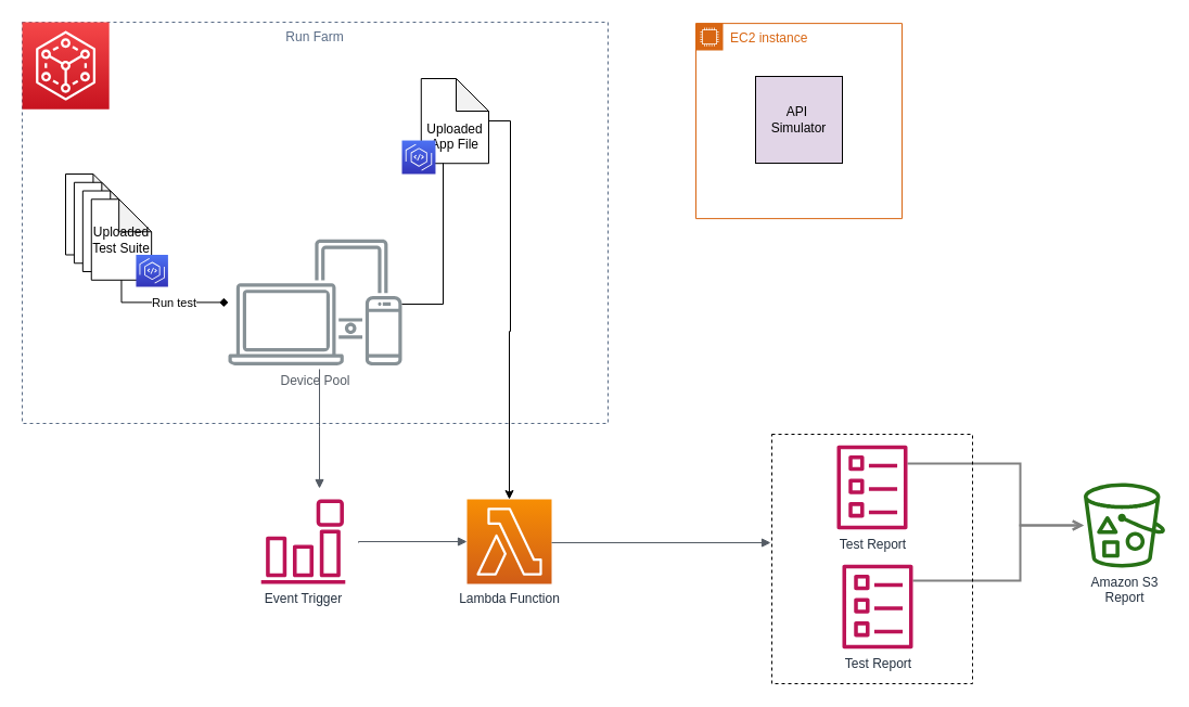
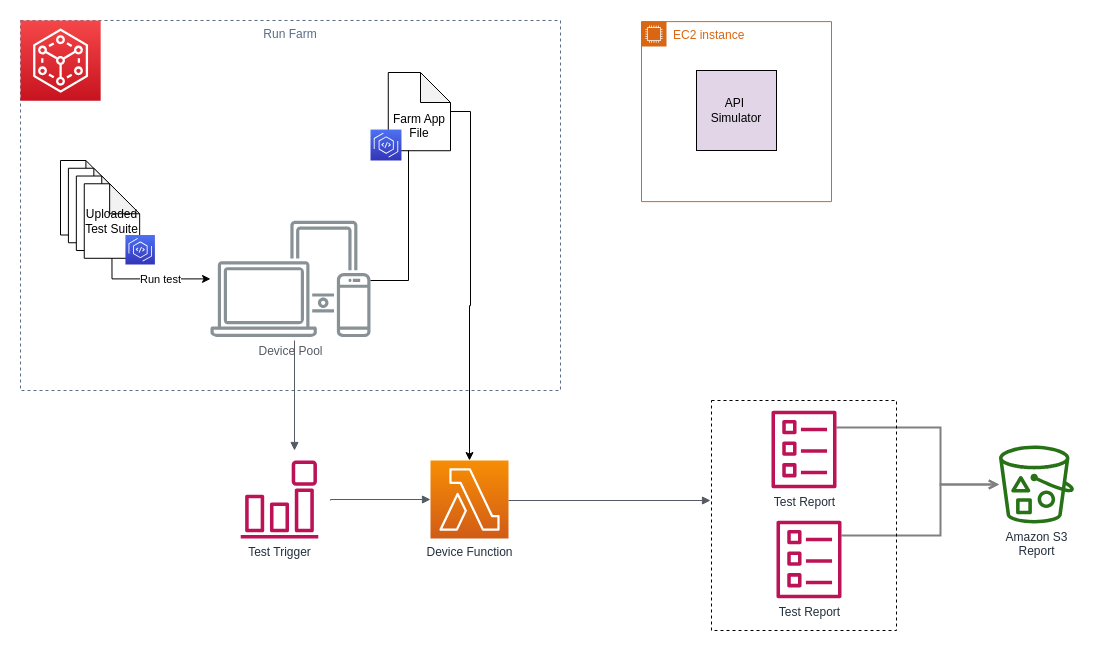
  <mxCell id="0" />
  <mxCell id="1" parent="0" />
  <mxCell id="2" value="Run Farm" style="fillColor=none;strokeColor=#5A6C86;dashed=1;verticalAlign=top;fontStyle=0;fontColor=#5A6C86;" vertex="1" parent="1"><mxGeometry x="20" y="20" width="540" height="370.0" as="geometry" /></mxCell>
  <mxCell id="3" value="" style="group" vertex="1" connectable="0" parent="1"><mxGeometry x="20" y="20.01" width="540" height="370" as="geometry" /></mxCell>
  <mxCell id="4" value="" style="points=[[0,0,0],[0.25,0,0],[0.5,0,0],[0.75,0,0],[1,0,0],[0,1,0],[0.25,1,0],[0.5,1,0],[0.75,1,0],[1,1,0],[0,0.25,0],[0,0.5,0],[0,0.75,0],[1,0.25,0],[1,0.5,0],[1,0.75,0]];outlineConnect=0;fontColor=#232F3E;gradientColor=#F54749;gradientDirection=north;fillColor=#C7131F;strokeColor=#ffffff;dashed=0;verticalLabelPosition=bottom;verticalAlign=top;align=center;html=1;fontSize=12;fontStyle=0;aspect=fixed;shape=mxgraph.aws4.resourceIcon;resIcon=mxgraph.aws4.device_farm;" vertex="1" parent="3"><mxGeometry width="80.167" height="80.167" as="geometry" /></mxCell>
  <mxCell id="5" style="edgeStyle=orthogonalEdgeStyle;rounded=0;orthogonalLoop=1;jettySize=auto;html=1;startArrow=none;startFill=0;endArrow=open;endFill=0;strokeColor=#808080;strokeWidth=2;" parent="1" source="8" target="10" edge="1"><mxGeometry relative="1" as="geometry"><Array as="points"><mxPoint x="940" y="427" /><mxPoint x="940" y="484" /></Array></mxGeometry></mxCell>
  <mxCell id="6" style="edgeStyle=orthogonalEdgeStyle;rounded=0;orthogonalLoop=1;jettySize=auto;html=1;startArrow=none;startFill=0;endArrow=open;endFill=0;strokeColor=#808080;strokeWidth=2;" parent="1" source="9" target="10" edge="1"><mxGeometry relative="1" as="geometry"><Array as="points"><mxPoint x="940" y="535" /><mxPoint x="940" y="484" /></Array></mxGeometry></mxCell>
  <mxCell id="7" value="" style="rounded=0;whiteSpace=wrap;html=1;dashed=1;labelBackgroundColor=#ffffff;fillColor=none;gradientColor=none;" parent="1" vertex="1"><mxGeometry x="711" y="400" width="185" height="230" as="geometry" /></mxCell>
  <mxCell id="8" value="Test Report" style="outlineConnect=0;fontColor=#232F3E;gradientColor=none;fillColor=#BC1356;strokeColor=none;dashed=0;verticalLabelPosition=bottom;verticalAlign=top;align=center;html=1;fontSize=12;fontStyle=0;aspect=fixed;pointerEvents=1;shape=mxgraph.aws4.template;labelBackgroundColor=#ffffff;" parent="1" vertex="1"><mxGeometry x="771" y="410" width="65" height="78" as="geometry" /></mxCell>
  <mxCell id="9" value="Test Report" style="outlineConnect=0;fontColor=#232F3E;gradientColor=none;fillColor=#BC1356;strokeColor=none;dashed=0;verticalLabelPosition=bottom;verticalAlign=top;align=center;html=1;fontSize=12;fontStyle=0;aspect=fixed;pointerEvents=1;shape=mxgraph.aws4.template;labelBackgroundColor=#ffffff;" parent="1" vertex="1"><mxGeometry x="776" y="520" width="65" height="78" as="geometry" /></mxCell>
  <mxCell id="10" value="Amazon S3&lt;br&gt;Report&lt;br&gt;" style="outlineConnect=0;fontColor=#232F3E;gradientColor=none;fillColor=#277116;strokeColor=none;dashed=0;verticalLabelPosition=bottom;verticalAlign=top;align=center;html=1;fontSize=12;fontStyle=0;aspect=fixed;pointerEvents=1;shape=mxgraph.aws4.bucket_with_objects;labelBackgroundColor=#ffffff;" parent="1" vertex="1"><mxGeometry x="998.5" y="445" width="75" height="78" as="geometry" /></mxCell>
  <mxCell id="11" value="" style="group" vertex="1" connectable="0" parent="1"><mxGeometry x="370" y="72" width="80" height="88" as="geometry" /></mxCell>
- <mxCell id="12" value="&lt;br&gt;&lt;br&gt;Uploaded App File&lt;br&gt;" style="shape=note;whiteSpace=wrap;html=1;backgroundOutline=1;darkOpacity=0.05;" vertex="1" parent="11"><mxGeometry x="17.778" width="62.222" height="78.222" as="geometry" /></mxCell>
+ <mxCell id="12" value="&lt;br&gt;&lt;br&gt;Farm App File&lt;br&gt;" style="shape=note;whiteSpace=wrap;html=1;backgroundOutline=1;darkOpacity=0.05;" vertex="1" parent="11"><mxGeometry x="17.778" width="62.222" height="78.222" as="geometry" /></mxCell>
  <mxCell id="13" value="" style="points=[[0,0,0],[0.25,0,0],[0.5,0,0],[0.75,0,0],[1,0,0],[0,1,0],[0.25,1,0],[0.5,1,0],[0.75,1,0],[1,1,0],[0,0.25,0],[0,0.5,0],[0,0.75,0],[1,0.25,0],[1,0.5,0],[1,0.75,0]];outlineConnect=0;fontColor=#232F3E;gradientColor=#4D72F3;gradientDirection=north;fillColor=#3334B9;strokeColor=#ffffff;dashed=0;verticalLabelPosition=bottom;verticalAlign=top;align=center;html=1;fontSize=12;fontStyle=0;aspect=fixed;shape=mxgraph.aws4.resourceIcon;resIcon=mxgraph.aws4.codeartifact;" vertex="1" parent="11"><mxGeometry y="57.037" width="30.963" height="30.963" as="geometry" /></mxCell>
  <mxCell id="14" value="" style="group" vertex="1" connectable="0" parent="1"><mxGeometry x="60" y="160" width="95" height="104" as="geometry" /></mxCell>
  <mxCell id="15" value="" style="shape=note;whiteSpace=wrap;html=1;backgroundOutline=1;darkOpacity=0.05;" vertex="1" parent="14"><mxGeometry width="55.417" height="74.507" as="geometry" /></mxCell>
  <mxCell id="16" value="" style="shape=note;whiteSpace=wrap;html=1;backgroundOutline=1;darkOpacity=0.05;" vertex="1" parent="14"><mxGeometry x="7.917" y="7.761" width="55.417" height="74.507" as="geometry" /></mxCell>
  <mxCell id="17" value="" style="shape=note;whiteSpace=wrap;html=1;backgroundOutline=1;darkOpacity=0.05;" vertex="1" parent="14"><mxGeometry x="15.833" y="15.522" width="55.417" height="74.507" as="geometry" /></mxCell>
  <mxCell id="18" value="Uploaded&lt;br&gt;Test Suite" style="shape=note;whiteSpace=wrap;html=1;backgroundOutline=1;darkOpacity=0.05;" vertex="1" parent="14"><mxGeometry x="23.75" y="23.284" width="55.417" height="74.507" as="geometry" /></mxCell>
  <mxCell id="19" value="" style="points=[[0,0,0],[0.25,0,0],[0.5,0,0],[0.75,0,0],[1,0,0],[0,1,0],[0.25,1,0],[0.5,1,0],[0.75,1,0],[1,1,0],[0,0.25,0],[0,0.5,0],[0,0.75,0],[1,0.25,0],[1,0.5,0],[1,0.75,0]];outlineConnect=0;fontColor=#232F3E;gradientColor=#4D72F3;gradientDirection=north;fillColor=#3334B9;strokeColor=#ffffff;dashed=0;verticalLabelPosition=bottom;verticalAlign=top;align=center;html=1;fontSize=12;fontStyle=0;aspect=fixed;shape=mxgraph.aws4.resourceIcon;resIcon=mxgraph.aws4.codeartifact;" vertex="1" parent="14"><mxGeometry x="64.917" y="74.507" width="29.493" height="29.493" as="geometry" /></mxCell>
  <mxCell id="20" value="Device Pool" style="outlineConnect=0;gradientColor=none;fontColor=#545B64;strokeColor=none;fillColor=#879196;dashed=0;verticalLabelPosition=bottom;verticalAlign=top;align=center;html=1;fontSize=12;fontStyle=0;aspect=fixed;shape=mxgraph.aws4.illustration_devices;pointerEvents=1" vertex="1" parent="1"><mxGeometry x="210" y="220" width="160" height="116.8" as="geometry" /></mxCell>
- <mxCell id="21" style="edgeStyle=orthogonalEdgeStyle;rounded=0;orthogonalLoop=1;jettySize=auto;html=1;exitX=0.5;exitY=1;exitDx=0;exitDy=0;exitPerimeter=0;endArrow=diamond;" edge="1" parent="1" source="18" target="20"><mxGeometry relative="1" as="geometry" /></mxCell>
+ <mxCell id="21" style="edgeStyle=orthogonalEdgeStyle;rounded=0;orthogonalLoop=1;jettySize=auto;html=1;exitX=0.5;exitY=1;exitDx=0;exitDy=0;exitPerimeter=0;" edge="1" parent="1" source="18" target="20"><mxGeometry relative="1" as="geometry" /></mxCell>
  <mxCell id="22" value="Run test" style="edgeLabel;html=1;align=center;verticalAlign=middle;resizable=0;points=[];" vertex="1" connectable="0" parent="21"><mxGeometry x="0.16" relative="1" as="geometry"><mxPoint as="offset" /></mxGeometry></mxCell>
  <mxCell id="23" style="edgeStyle=orthogonalEdgeStyle;rounded=0;orthogonalLoop=1;jettySize=auto;html=1;entryX=0.325;entryY=0.997;entryDx=0;entryDy=0;entryPerimeter=0;endArrow=none;endFill=1;" edge="1" parent="1" source="20" target="12"><mxGeometry relative="1" as="geometry"><mxPoint x="417.998" y="160.001" as="sourcePoint" /><mxPoint x="516.54" y="180.61" as="targetPoint" /><Array as="points"><mxPoint x="408" y="280" /></Array></mxGeometry></mxCell>
  <mxCell id="24" value="EC2 instance" style="points=[[0,0],[0.25,0],[0.5,0],[0.75,0],[1,0],[1,0.25],[1,0.5],[1,0.75],[1,1],[0.75,1],[0.5,1],[0.25,1],[0,1],[0,0.75],[0,0.5],[0,0.25]];outlineConnect=0;gradientColor=none;html=1;whiteSpace=wrap;fontSize=12;fontStyle=0;shape=mxgraph.aws4.group;grIcon=mxgraph.aws4.group_ec2_instance_contents;strokeColor=#D86613;fillColor=none;verticalAlign=top;align=left;spacingLeft=30;fontColor=#D86613;dashed=0;" vertex="1" parent="1"><mxGeometry x="641" y="21.11" width="190" height="180" as="geometry" /></mxCell>
  <mxCell id="25" value="API&amp;nbsp;&lt;br&gt;Simulator" style="whiteSpace=wrap;html=1;aspect=fixed;fillColor=#e1d5e7;" vertex="1" parent="1"><mxGeometry x="696" y="70" width="80" height="80" as="geometry" /></mxCell>
- <mxCell id="26" value="Lambda Function" style="points=[[0,0,0],[0.25,0,0],[0.5,0,0],[0.75,0,0],[1,0,0],[0,1,0],[0.25,1,0],[0.5,1,0],[0.75,1,0],[1,1,0],[0,0.25,0],[0,0.5,0],[0,0.75,0],[1,0.25,0],[1,0.5,0],[1,0.75,0]];outlineConnect=0;fontColor=#232F3E;gradientColor=#F78E04;gradientDirection=north;fillColor=#D05C17;strokeColor=#ffffff;dashed=0;verticalLabelPosition=bottom;verticalAlign=top;align=center;html=1;fontSize=12;fontStyle=0;aspect=fixed;shape=mxgraph.aws4.resourceIcon;resIcon=mxgraph.aws4.lambda;" vertex="1" parent="1"><mxGeometry x="430" y="460" width="78" height="78" as="geometry" /></mxCell>
- <mxCell id="27" value="Event Trigger" style="outlineConnect=0;fontColor=#232F3E;gradientColor=none;fillColor=#BC1356;strokeColor=none;dashed=0;verticalLabelPosition=bottom;verticalAlign=top;align=center;html=1;fontSize=12;fontStyle=0;aspect=fixed;pointerEvents=1;shape=mxgraph.aws4.event_event_based;" vertex="1" parent="1"><mxGeometry x="240" y="460" width="78" height="78" as="geometry" /></mxCell>
+ <mxCell id="26" value="Device Function" style="points=[[0,0,0],[0.25,0,0],[0.5,0,0],[0.75,0,0],[1,0,0],[0,1,0],[0.25,1,0],[0.5,1,0],[0.75,1,0],[1,1,0],[0,0.25,0],[0,0.5,0],[0,0.75,0],[1,0.25,0],[1,0.5,0],[1,0.75,0]];outlineConnect=0;fontColor=#232F3E;gradientColor=#F78E04;gradientDirection=north;fillColor=#D05C17;strokeColor=#ffffff;dashed=0;verticalLabelPosition=bottom;verticalAlign=top;align=center;html=1;fontSize=12;fontStyle=0;aspect=fixed;shape=mxgraph.aws4.resourceIcon;resIcon=mxgraph.aws4.lambda;" vertex="1" parent="1"><mxGeometry x="430" y="460" width="78" height="78" as="geometry" /></mxCell>
+ <mxCell id="27" value="Test Trigger" style="outlineConnect=0;fontColor=#232F3E;gradientColor=none;fillColor=#BC1356;strokeColor=none;dashed=0;verticalLabelPosition=bottom;verticalAlign=top;align=center;html=1;fontSize=12;fontStyle=0;aspect=fixed;pointerEvents=1;shape=mxgraph.aws4.event_event_based;" vertex="1" parent="1"><mxGeometry x="240" y="460" width="78" height="78" as="geometry" /></mxCell>
  <mxCell id="28" style="edgeStyle=orthogonalEdgeStyle;rounded=0;orthogonalLoop=1;jettySize=auto;html=1;exitX=1;exitY=0.499;exitDx=0;exitDy=0;exitPerimeter=0;endArrow=classic;endFill=1;strokeColor=#000000;" edge="1" parent="1" source="12" target="26"><mxGeometry relative="1" as="geometry" /></mxCell>
  <mxCell id="29" value="" style="edgeStyle=orthogonalEdgeStyle;html=1;endArrow=block;elbow=vertical;startArrow=none;endFill=1;strokeColor=#545B64;rounded=0;exitX=0.525;exitY=1.029;exitDx=0;exitDy=0;exitPerimeter=0;" edge="1" parent="1" source="20"><mxGeometry width="100" relative="1" as="geometry"><mxPoint x="550" y="360" as="sourcePoint" /><mxPoint x="294" y="450" as="targetPoint" /></mxGeometry></mxCell>
  <mxCell id="30" value="" style="edgeStyle=orthogonalEdgeStyle;html=1;endArrow=block;elbow=vertical;startArrow=none;endFill=1;strokeColor=#545B64;rounded=0;entryX=0;entryY=0.5;entryDx=0;entryDy=0;entryPerimeter=0;" edge="1" parent="1" target="26"><mxGeometry width="100" relative="1" as="geometry"><mxPoint x="330" y="500" as="sourcePoint" /><mxPoint x="650" y="360" as="targetPoint" /><Array as="points"><mxPoint x="330" y="499" /></Array></mxGeometry></mxCell>
  <mxCell id="31" value="" style="edgeStyle=orthogonalEdgeStyle;html=1;endArrow=block;elbow=vertical;startArrow=none;endFill=1;strokeColor=#545B64;rounded=0;" edge="1" parent="1"><mxGeometry width="100" relative="1" as="geometry"><mxPoint x="508" y="499.5" as="sourcePoint" /><mxPoint x="710" y="500" as="targetPoint" /><Array as="points"><mxPoint x="508" y="499" /><mxPoint x="710" y="499" /></Array></mxGeometry></mxCell>
